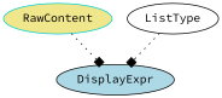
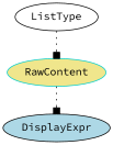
  digraph {
    fontname="Source Code Pro"
    node [fontname="Source Code Pro" style=filled]
    edge [arrowhead=box fontname="Source Code Pro" style=dotted]
    n1 [color=cyan3 fillcolor=khaki label=RawContent shape=oval]
    DisplayExpr [fillcolor=lightblue]
    ListType [fillcolor=white]
    n1 -> DisplayExpr
-   ListType -> DisplayExpr
+   ListType -> n1
  }
